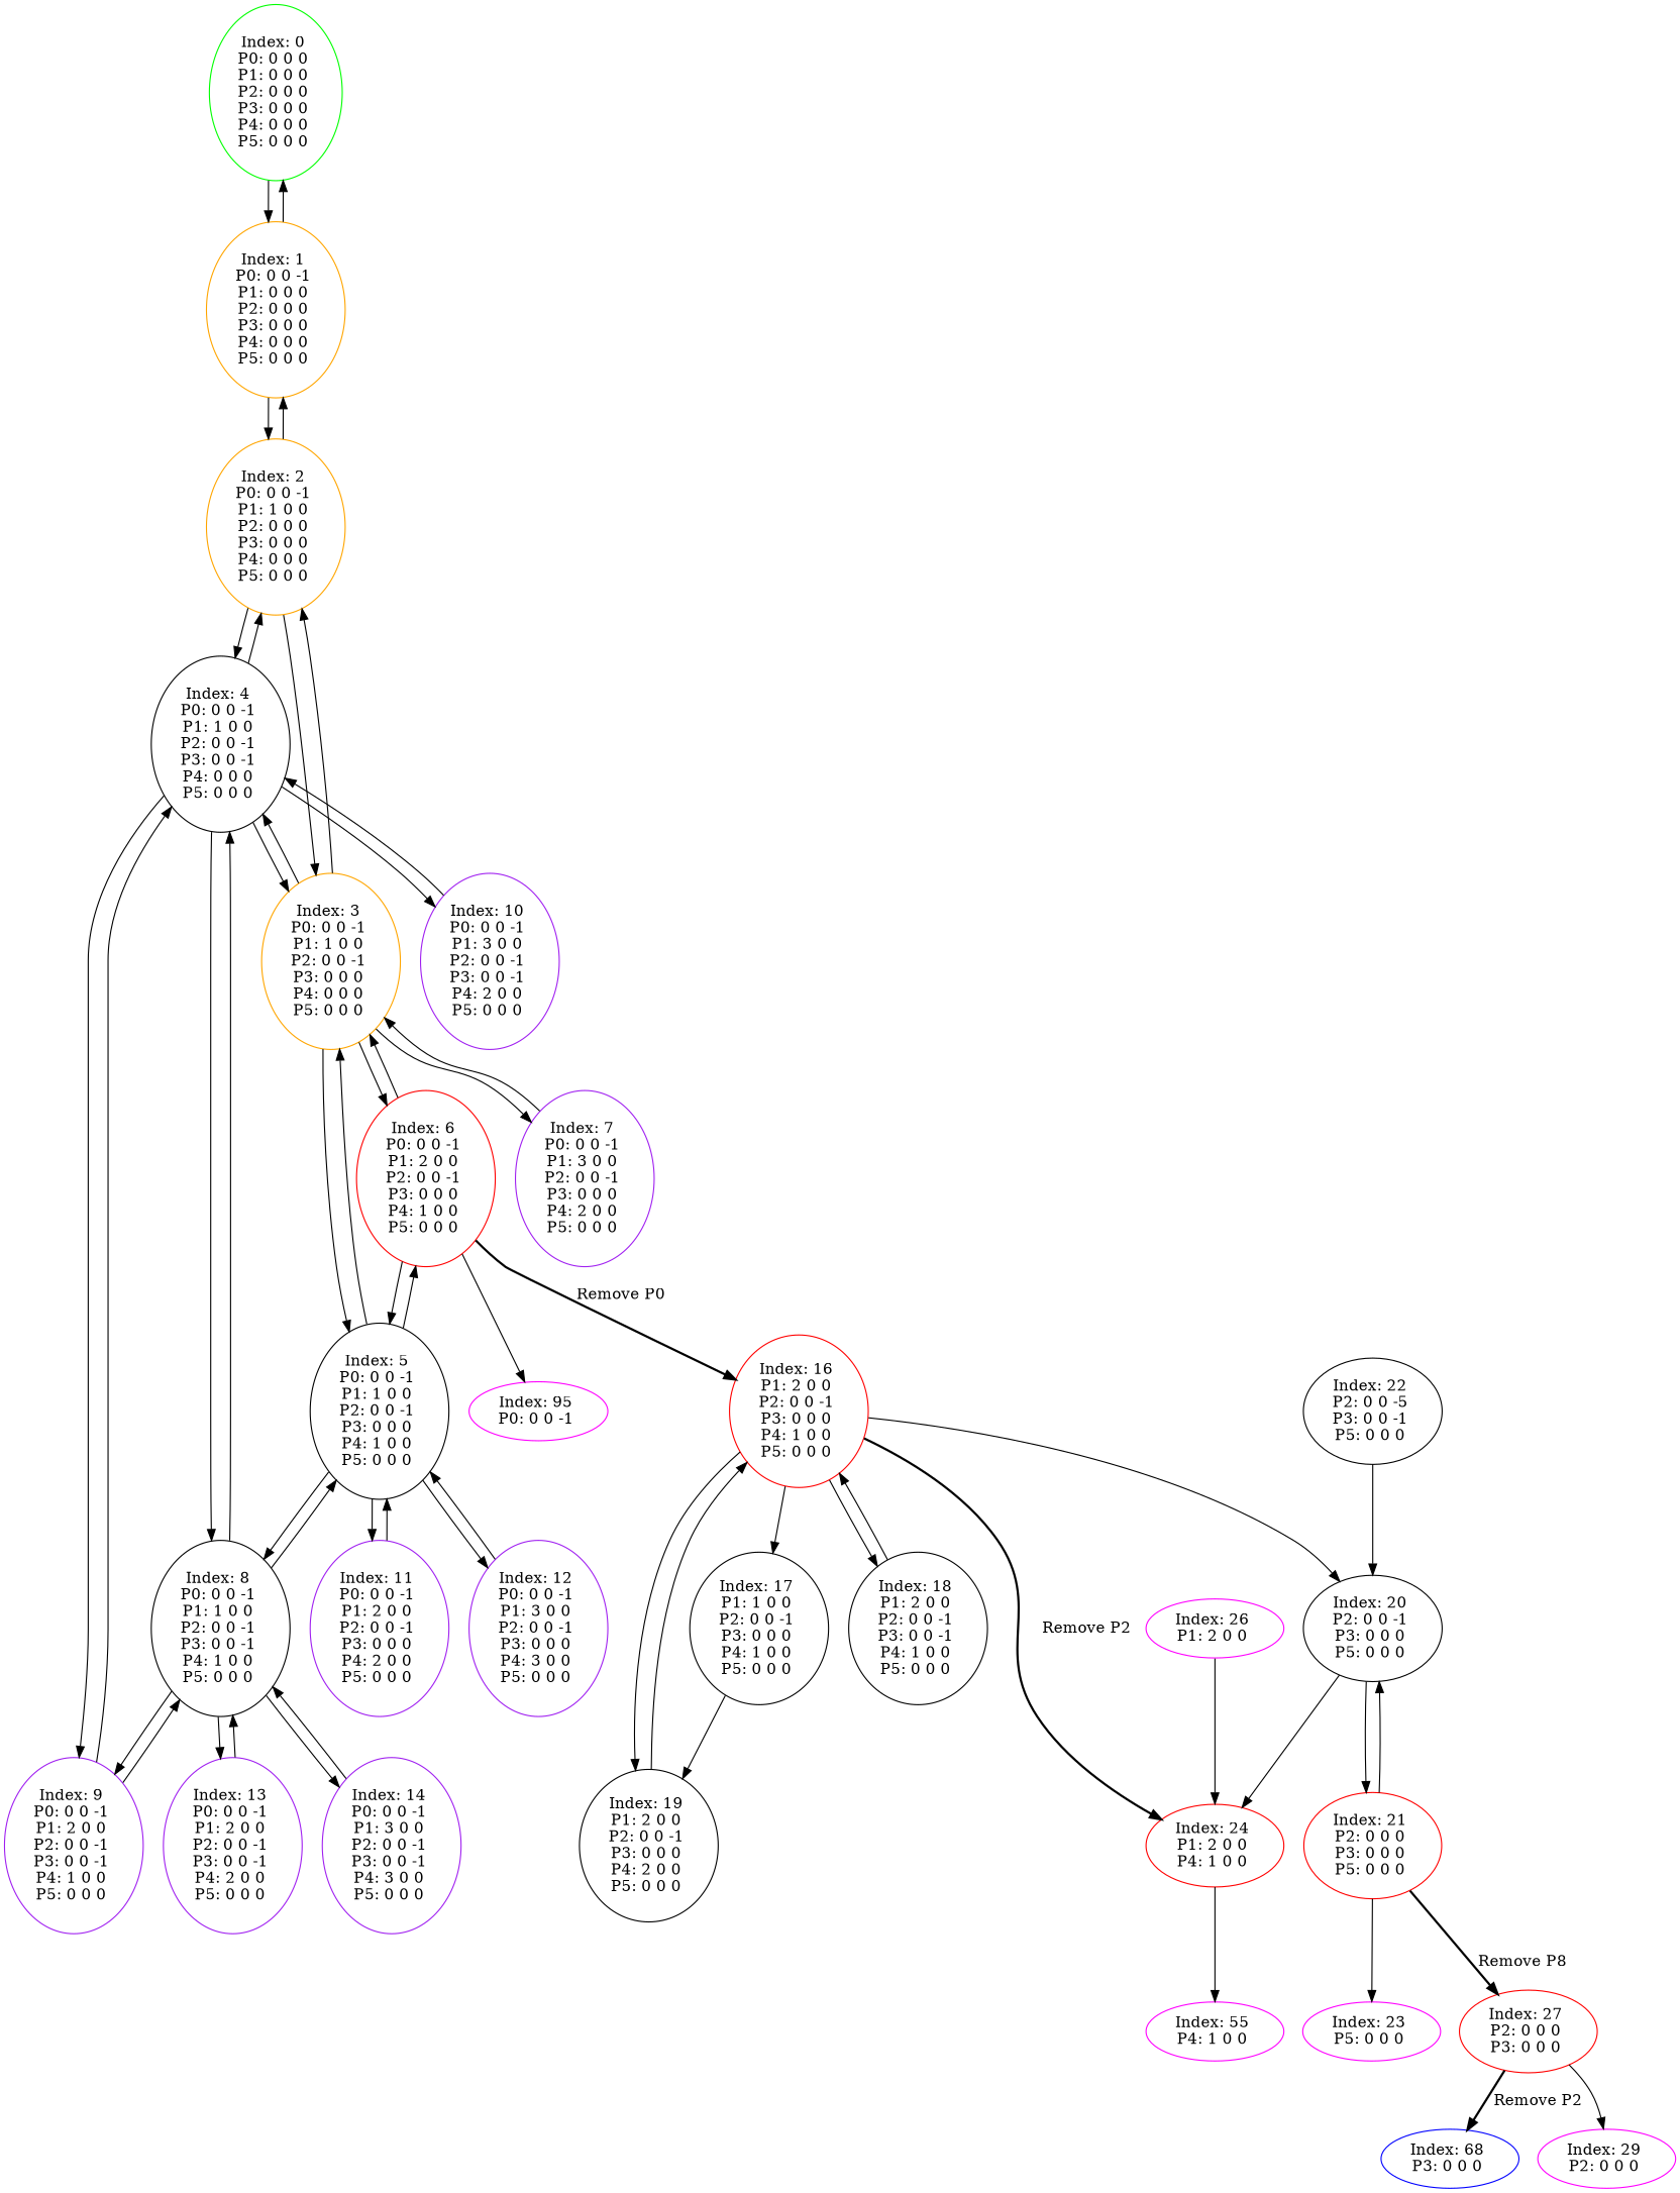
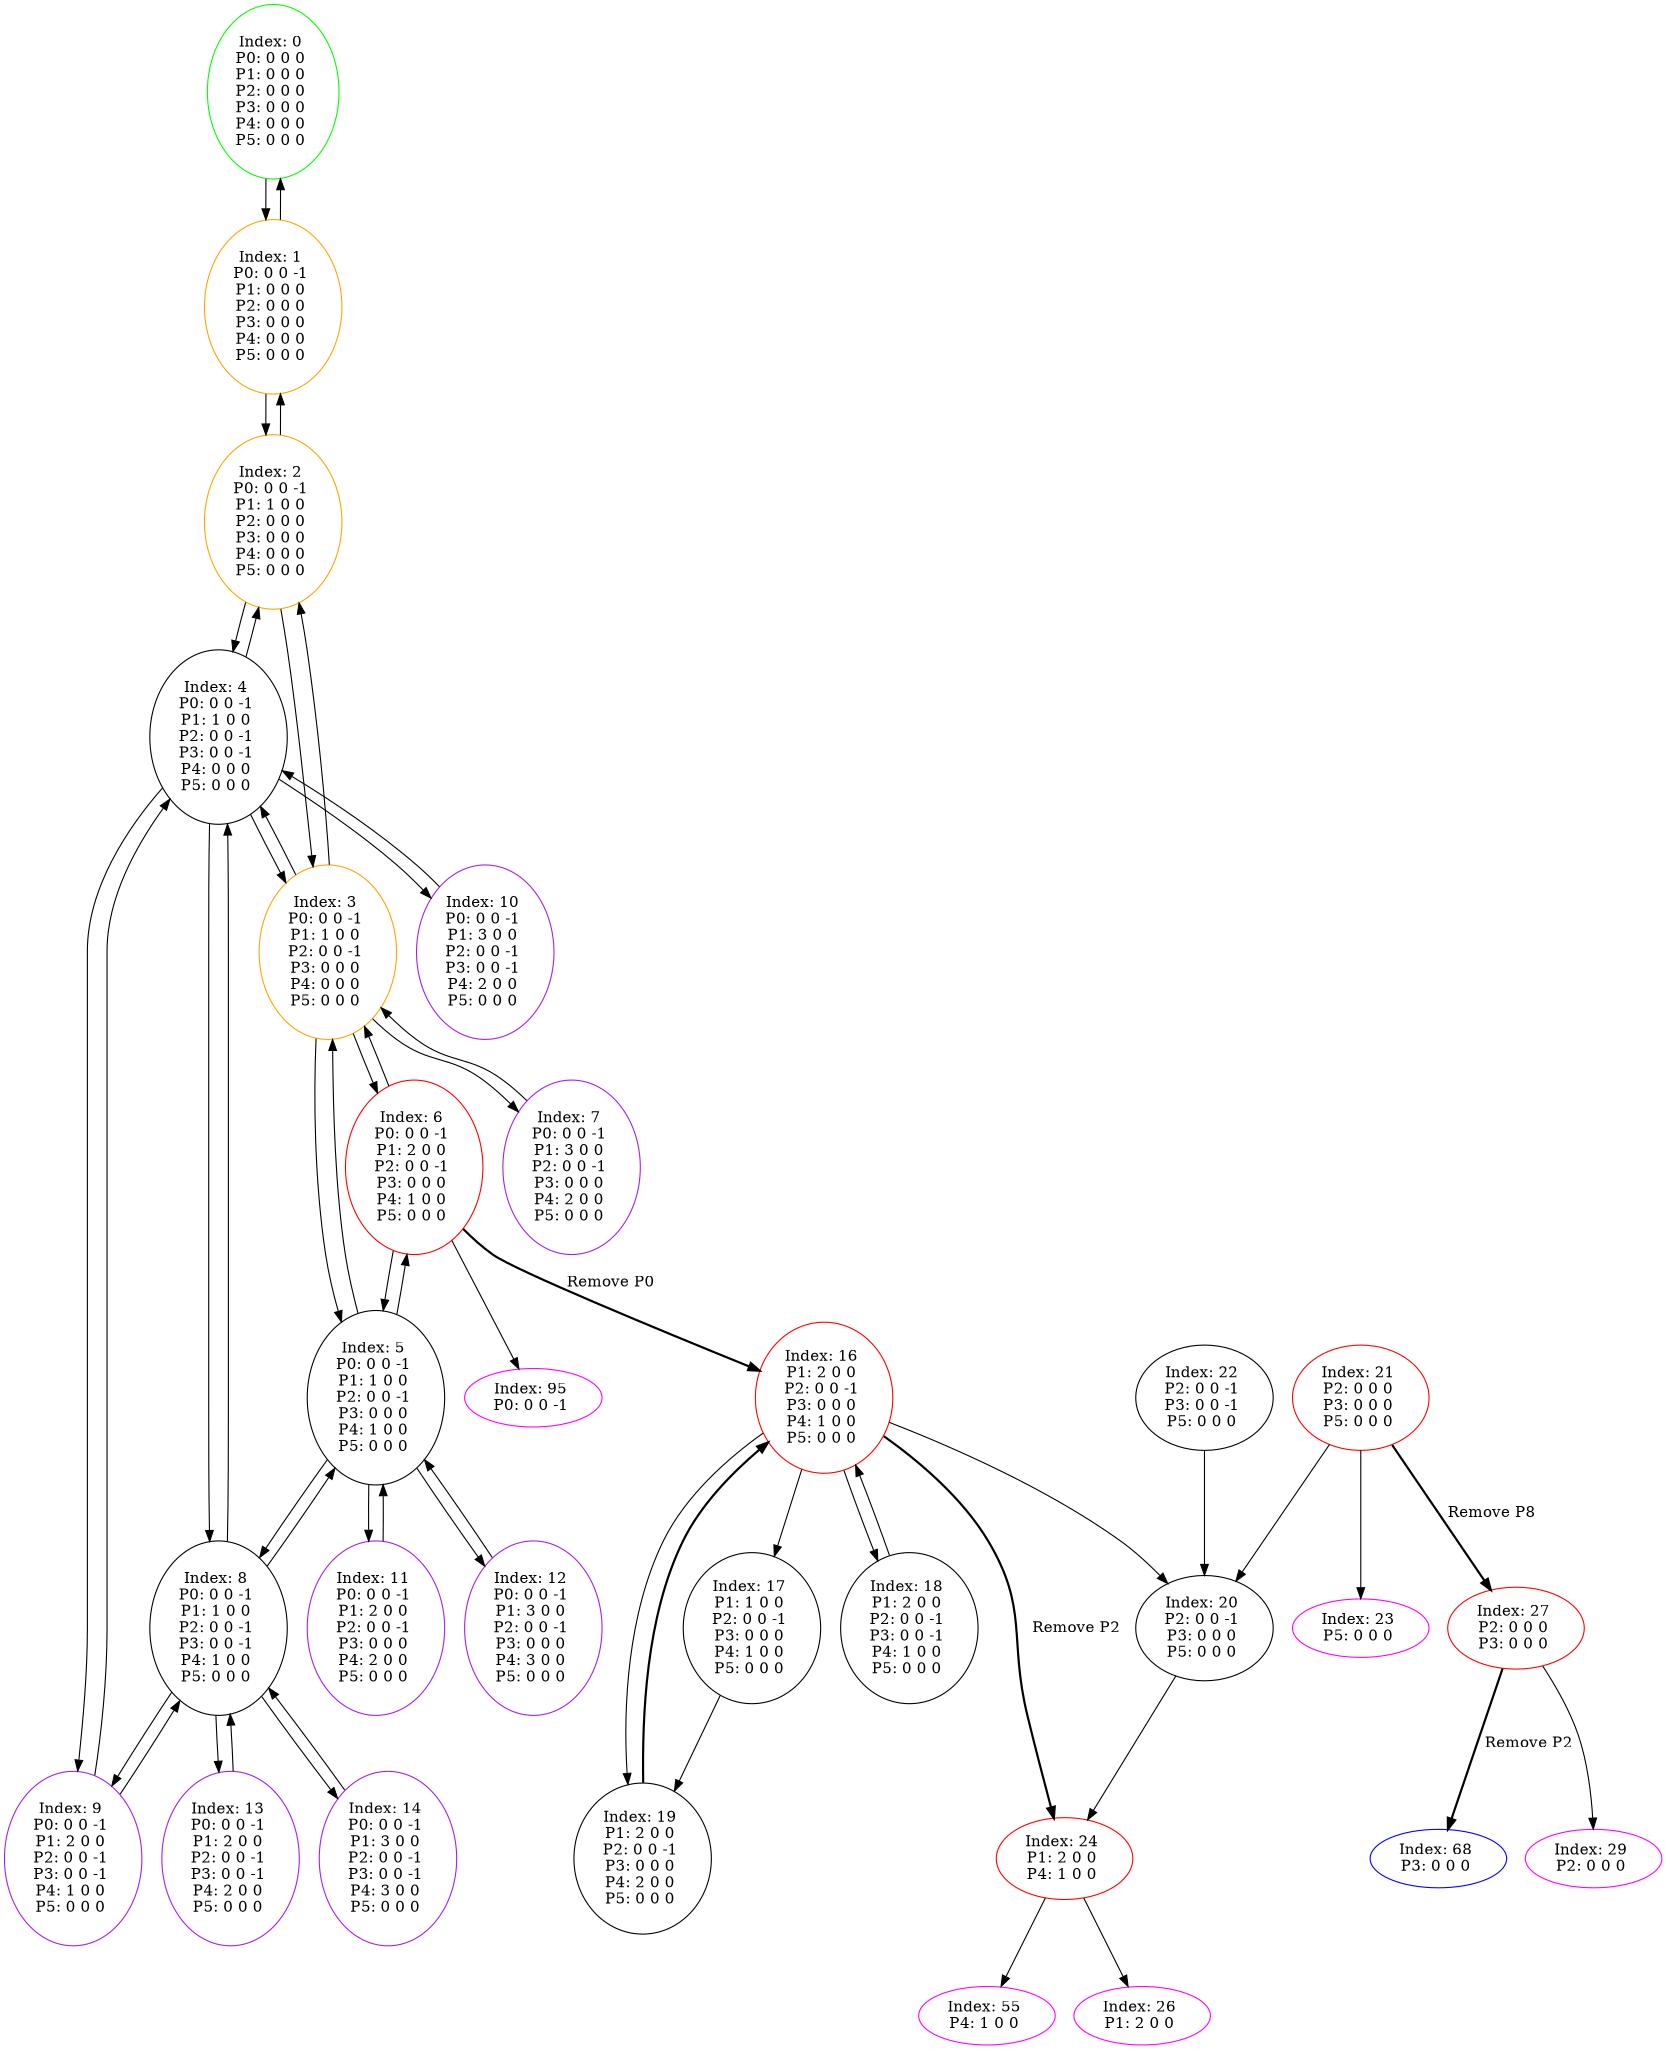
  digraph {
    color=black
    n1 [color=green label="Index: 0 \nP0: 0 0 0 \nP1: 0 0 0 \nP2: 0 0 0 \nP3: 0 0 0 \nP4: 0 0 0 \nP5: 0 0 0 \n"]
    n2 [color=orange label="Index: 1 \nP0: 0 0 -1 \nP1: 0 0 0 \nP2: 0 0 0 \nP3: 0 0 0 \nP4: 0 0 0 \nP5: 0 0 0 \n"]
    n3 [color=orange label="Index: 2 \nP0: 0 0 -1 \nP1: 1 0 0 \nP2: 0 0 0 \nP3: 0 0 0 \nP4: 0 0 0 \nP5: 0 0 0 \n"]
    n4 [color=orange label="Index: 3 \nP0: 0 0 -1 \nP1: 1 0 0 \nP2: 0 0 -1 \nP3: 0 0 0 \nP4: 0 0 0 \nP5: 0 0 0 \n"]
    n5 [label="Index: 4 \nP0: 0 0 -1 \nP1: 1 0 0 \nP2: 0 0 -1 \nP3: 0 0 -1 \nP4: 0 0 0 \nP5: 0 0 0 \n"]
    n6 [label="Index: 5 \nP0: 0 0 -1 \nP1: 1 0 0 \nP2: 0 0 -1 \nP3: 0 0 0 \nP4: 1 0 0 \nP5: 0 0 0 \n"]
    n7 [color=red label="Index: 6 \nP0: 0 0 -1 \nP1: 2 0 0 \nP2: 0 0 -1 \nP3: 0 0 0 \nP4: 1 0 0 \nP5: 0 0 0 \n"]
    n8 [color=purple label="Index: 7 \nP0: 0 0 -1 \nP1: 3 0 0 \nP2: 0 0 -1 \nP3: 0 0 0 \nP4: 2 0 0 \nP5: 0 0 0 \n"]
    n9 [label="Index: 8 \nP0: 0 0 -1 \nP1: 1 0 0 \nP2: 0 0 -1 \nP3: 0 0 -1 \nP4: 1 0 0 \nP5: 0 0 0 \n"]
    n10 [color=purple label="Index: 9 \nP0: 0 0 -1 \nP1: 2 0 0 \nP2: 0 0 -1 \nP3: 0 0 -1 \nP4: 1 0 0 \nP5: 0 0 0 \n"]
    n11 [color=purple label="Index: 10 \nP0: 0 0 -1 \nP1: 3 0 0 \nP2: 0 0 -1 \nP3: 0 0 -1 \nP4: 2 0 0 \nP5: 0 0 0 \n"]
    n12 [color=purple label="Index: 11 \nP0: 0 0 -1 \nP1: 2 0 0 \nP2: 0 0 -1 \nP3: 0 0 0 \nP4: 2 0 0 \nP5: 0 0 0 \n"]
    n13 [color=purple label="Index: 12 \nP0: 0 0 -1 \nP1: 3 0 0 \nP2: 0 0 -1 \nP3: 0 0 0 \nP4: 3 0 0 \nP5: 0 0 0 \n"]
    n14 [color=fuchsia label="Index: 95 \nP0: 0 0 -1 \n"]
    n15 [color=red label="Index: 16 \nP1: 2 0 0 \nP2: 0 0 -1 \nP3: 0 0 0 \nP4: 1 0 0 \nP5: 0 0 0 \n"]
    n16 [color=purple label="Index: 13 \nP0: 0 0 -1 \nP1: 2 0 0 \nP2: 0 0 -1 \nP3: 0 0 -1 \nP4: 2 0 0 \nP5: 0 0 0 \n"]
    n17 [color=purple label="Index: 14 \nP0: 0 0 -1 \nP1: 3 0 0 \nP2: 0 0 -1 \nP3: 0 0 -1 \nP4: 3 0 0 \nP5: 0 0 0 \n"]
    n18 [label="Index: 17 \nP1: 1 0 0 \nP2: 0 0 -1 \nP3: 0 0 0 \nP4: 1 0 0 \nP5: 0 0 0 \n"]
    n19 [label="Index: 18 \nP1: 2 0 0 \nP2: 0 0 -1 \nP3: 0 0 -1 \nP4: 1 0 0 \nP5: 0 0 0 \n"]
    n20 [label="Index: 19 \nP1: 2 0 0 \nP2: 0 0 -1 \nP3: 0 0 0 \nP4: 2 0 0 \nP5: 0 0 0 \n"]
    n21 [label="Index: 20 \nP2: 0 0 -1 \nP3: 0 0 0 \nP5: 0 0 0 \n"]
    n22 [color=red label="Index: 24 \nP1: 2 0 0 \nP4: 1 0 0 \n"]
    n23 [color=red label="Index: 21 \nP2: 0 0 0 \nP3: 0 0 0 \nP5: 0 0 0 \n"]
    n24 [color=fuchsia label="Index: 55 \nP4: 1 0 0 \n"]
    n25 [color=fuchsia label="Index: 26 \nP1: 2 0 0 \n"]
    n26 [color=fuchsia label="Index: 23 \nP5: 0 0 0 \n"]
    n27 [color=red label="Index: 27 \nP2: 0 0 0 \nP3: 0 0 0 \n"]
-   n28 [label="Index: 22 \nP2: 0 0 -5 \nP3: 0 0 -1 \nP5: 0 0 0 \n"]
+   n28 [label="Index: 22 \nP2: 0 0 -1 \nP3: 0 0 -1 \nP5: 0 0 0 \n"]
    n29 [color=blue label="Index: 68 \nP3: 0 0 0 \n"]
    n30 [color=fuchsia label="Index: 29 \nP2: 0 0 0 \n"]
    n1 -> n2
    n2 -> n1
    n2 -> n3
    n3 -> n2
    n3 -> n4
    n3 -> n5
    n4 -> n3
    n4 -> n5
    n4 -> n6
    n4 -> n7
    n4 -> n8
    n5 -> n3
    n5 -> n4
    n5 -> n9
    n5 -> n10
    n5 -> n11
    n6 -> n4
    n6 -> n7
    n6 -> n9
    n6 -> n12
    n6 -> n13
    n7 -> n4
    n7 -> n6
    n7 -> n14
    n7 -> n15 [label=" Remove P0 " style=bold]
    n8 -> n4
    n9 -> n5
    n9 -> n6
    n9 -> n10
    n9 -> n16
    n9 -> n17
    n10 -> n5
    n10 -> n9
    n11 -> n5
    n12 -> n6
    n13 -> n6
    n15 -> n18
    n15 -> n19
    n15 -> n20
    n15 -> n21
    n15 -> n22 [label=" Remove P2 " style=bold]
    n16 -> n9
    n17 -> n9
    n18 -> n20
    n19 -> n15
-   n20 -> n15
+   n20 -> n15 [style=bold]
    n21 -> n22
-   n21 -> n23
    n22 -> n24
-   n25 -> n22
+   n22 -> n25
    n23 -> n21
    n23 -> n26
    n23 -> n27 [label=" Remove P8 " style=bold]
    n27 -> n29 [label=" Remove P2 " style=bold]
    n27 -> n30
    n28 -> n21
  }
